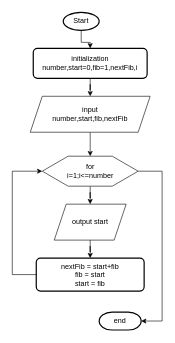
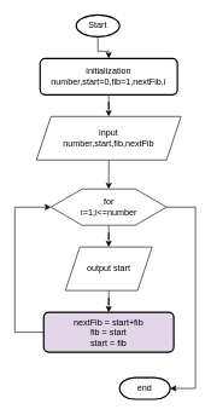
  <mxCell id="0" />
  <mxCell id="1" parent="0" />
  <mxCell id="2" value="" style="edgeStyle=orthogonalEdgeStyle;rounded=0;orthogonalLoop=1;jettySize=auto;html=1;" edge="1" parent="1" source="3" target="5"><mxGeometry relative="1" as="geometry" /></mxCell>
  <mxCell id="3" value="Start" style="strokeWidth=2;html=1;shape=mxgraph.flowchart.start_1;whiteSpace=wrap;fontFamily=Helvetica;fontSize=12;fontColor=#000000;align=center;strokeColor=#000000;fillColor=#ffffff;" vertex="1" parent="1"><mxGeometry x="105" y="20" width="60" height="30" as="geometry" /></mxCell>
  <mxCell id="4" value="" style="edgeStyle=orthogonalEdgeStyle;rounded=0;orthogonalLoop=1;jettySize=auto;html=1;" edge="1" parent="1" source="5" target="8"><mxGeometry relative="1" as="geometry" /></mxCell>
  <mxCell id="5" value="initialization&lt;br&gt;number,start=0,fib=1,nextFib,i" style="rounded=1;whiteSpace=wrap;html=1;absoluteArcSize=1;arcSize=14;strokeWidth=2;" vertex="1" parent="1"><mxGeometry x="55" y="80" width="190" height="50" as="geometry" /></mxCell>
  <mxCell id="6" value="" style="strokeWidth=2;html=1;shape=mxgraph.flowchart.annotation_1;align=left;pointerEvents=1;" vertex="1" parent="1"><mxGeometry x="190" y="190" height="100" as="geometry" /></mxCell>
  <mxCell id="7" value="" style="edgeStyle=orthogonalEdgeStyle;rounded=0;orthogonalLoop=1;jettySize=auto;html=1;" edge="1" parent="1" source="8" target="16"><mxGeometry relative="1" as="geometry" /></mxCell>
  <mxCell id="8" value="input&lt;br&gt;number,start,fib,nextFib" style="shape=parallelogram;perimeter=parallelogramPerimeter;whiteSpace=wrap;html=1;fixedSize=1;" vertex="1" parent="1"><mxGeometry x="50" y="160" width="200" height="60" as="geometry" /></mxCell>
  <mxCell id="9" value="" style="edgeStyle=orthogonalEdgeStyle;rounded=0;orthogonalLoop=1;jettySize=auto;html=1;" edge="1" parent="1" source="10" target="12"><mxGeometry relative="1" as="geometry" /></mxCell>
  <mxCell id="10" value="output start" style="shape=parallelogram;perimeter=parallelogramPerimeter;whiteSpace=wrap;html=1;fixedSize=1;arcSize=6;" vertex="1" parent="1"><mxGeometry x="90" y="340" width="120" height="60" as="geometry" /></mxCell>
  <mxCell id="11" value="" style="edgeStyle=orthogonalEdgeStyle;rounded=0;orthogonalLoop=1;jettySize=auto;html=1;entryX=0;entryY=0.5;entryDx=0;entryDy=0;" edge="1" parent="1" source="12" target="16"><mxGeometry relative="1" as="geometry"><mxPoint x="-40" y="280" as="targetPoint" /><Array as="points"><mxPoint x="20" y="458" /><mxPoint x="20" y="285" /></Array></mxGeometry></mxCell>
- <mxCell id="12" value="nextFib = start+fib&lt;br&gt;fib = start&lt;br&gt;start = fib" style="rounded=1;whiteSpace=wrap;html=1;absoluteArcSize=1;arcSize=14;strokeWidth=2;" vertex="1" parent="1"><mxGeometry x="60" y="430" width="180" height="55" as="geometry" /></mxCell>
+ <mxCell id="12" value="nextFib = start+fib&lt;br&gt;fib = start&lt;br&gt;start = fib" style="rounded=1;whiteSpace=wrap;html=1;absoluteArcSize=1;arcSize=14;strokeWidth=2;fillColor=#e1d5e7;" vertex="1" parent="1"><mxGeometry x="60" y="430" width="180" height="55" as="geometry" /></mxCell>
  <mxCell id="13" value="end" style="strokeWidth=2;html=1;shape=mxgraph.flowchart.terminator;whiteSpace=wrap;" vertex="1" parent="1"><mxGeometry x="165" y="520" width="70" height="30" as="geometry" /></mxCell>
  <mxCell id="14" value="" style="edgeStyle=orthogonalEdgeStyle;rounded=0;orthogonalLoop=1;jettySize=auto;html=1;" edge="1" parent="1" source="16" target="10"><mxGeometry relative="1" as="geometry" /></mxCell>
  <mxCell id="15" value="" style="edgeStyle=orthogonalEdgeStyle;rounded=0;orthogonalLoop=1;jettySize=auto;html=1;entryX=1;entryY=0.5;entryDx=0;entryDy=0;entryPerimeter=0;" edge="1" parent="1" source="16" target="13"><mxGeometry relative="1" as="geometry"><mxPoint x="310" y="540" as="targetPoint" /><Array as="points"><mxPoint x="270" y="285" /><mxPoint x="270" y="535" /></Array></mxGeometry></mxCell>
  <mxCell id="16" value="for&lt;br&gt;i=1;i&amp;lt;=number" style="verticalLabelPosition=middle;verticalAlign=middle;html=1;shape=hexagon;perimeter=hexagonPerimeter2;arcSize=6;size=0.27;labelPosition=center;align=center;" vertex="1" parent="1"><mxGeometry x="70" y="260" width="160" height="50" as="geometry" /></mxCell>
